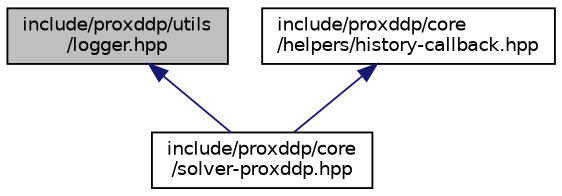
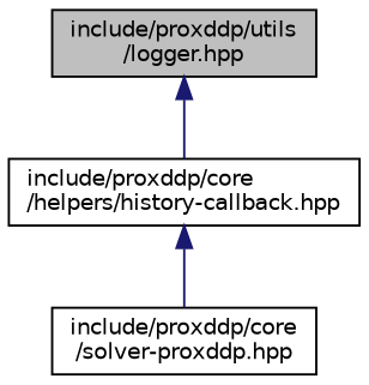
  digraph {
    node [color=black fontname=Helvetica fontsize=10 shape=record]
    edge [color=midnightblue dir=back fontname=Helvetica fontsize=10 labelfontname=Helvetica labelfontsize=10 style=solid]
    n1 [fillcolor=grey75 fontcolor=black height=0.2 label="include/proxddp/utils\l/logger.hpp" style=filled width=0.4]
    n2 [height=0.2 label="include/proxddp/core\l/solver-proxddp.hpp" width=0.4]
    n3 [height=0.2 label="include/proxddp/core\l/helpers/history-callback.hpp" width=0.4]
-   n1 -> n2
+   n1 -> n3
    n3 -> n2
  }
